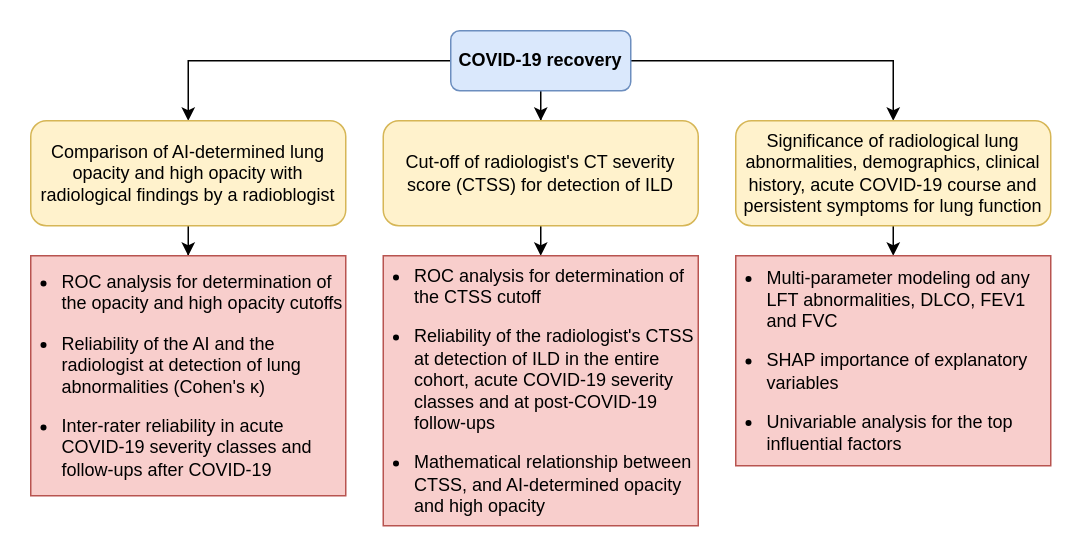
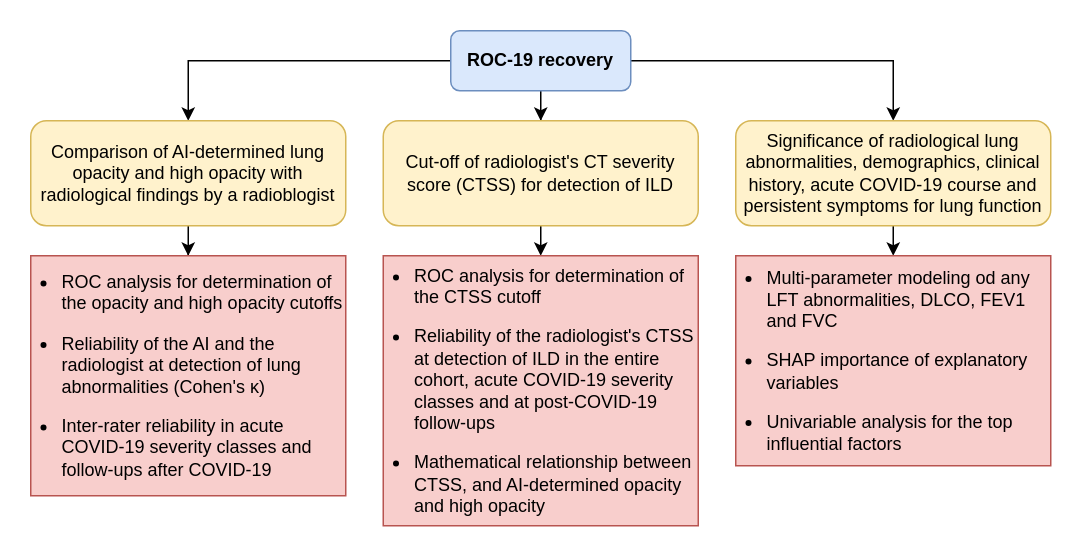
  <mxCell id="0" />
  <mxCell id="1" parent="0" />
  <mxCell id="2" style="edgeStyle=orthogonalEdgeStyle;rounded=0;orthogonalLoop=1;jettySize=auto;html=1;exitX=0;exitY=0.5;exitDx=0;exitDy=0;entryX=0.5;entryY=0;entryDx=0;entryDy=0;" parent="1" source="5" target="7" edge="1"><mxGeometry relative="1" as="geometry" /></mxCell>
  <mxCell id="3" style="edgeStyle=orthogonalEdgeStyle;rounded=0;orthogonalLoop=1;jettySize=auto;html=1;exitX=1;exitY=0.5;exitDx=0;exitDy=0;entryX=0.5;entryY=0;entryDx=0;entryDy=0;" parent="1" source="5" target="11" edge="1"><mxGeometry relative="1" as="geometry" /></mxCell>
  <mxCell id="4" style="edgeStyle=orthogonalEdgeStyle;rounded=0;orthogonalLoop=1;jettySize=auto;html=1;exitX=0.5;exitY=1;exitDx=0;exitDy=0;" parent="1" source="5" target="9" edge="1"><mxGeometry relative="1" as="geometry" /></mxCell>
- <mxCell id="5" value="&lt;b&gt;COVID-19 recovery&lt;/b&gt;" style="rounded=1;whiteSpace=wrap;html=1;fillColor=#dae8fc;strokeColor=#6c8ebf;" parent="1" vertex="1"><mxGeometry x="300" y="20" width="120" height="40" as="geometry" /></mxCell>
+ <mxCell id="5" value="&lt;b&gt;ROC-19 recovery&lt;/b&gt;" style="rounded=1;whiteSpace=wrap;html=1;fillColor=#dae8fc;strokeColor=#6c8ebf;" parent="1" vertex="1"><mxGeometry x="300" y="20" width="120" height="40" as="geometry" /></mxCell>
  <mxCell id="6" style="edgeStyle=orthogonalEdgeStyle;rounded=0;orthogonalLoop=1;jettySize=auto;html=1;exitX=0.5;exitY=1;exitDx=0;exitDy=0;" parent="1" source="7" target="12" edge="1"><mxGeometry relative="1" as="geometry" /></mxCell>
  <mxCell id="7" value="Comparison of AI-determined lung opacity and high opacity with radiological findings by a radioblogist" style="rounded=1;whiteSpace=wrap;html=1;fillColor=#fff2cc;strokeColor=#d6b656;" parent="1" vertex="1"><mxGeometry y="80" width="210" height="70" as="geometry" x="20" /></mxCell>
  <mxCell id="8" style="edgeStyle=orthogonalEdgeStyle;rounded=0;orthogonalLoop=1;jettySize=auto;html=1;exitX=0.5;exitY=1;exitDx=0;exitDy=0;entryX=0.5;entryY=0;entryDx=0;entryDy=0;" parent="1" source="9" target="13" edge="1"><mxGeometry relative="1" as="geometry" /></mxCell>
  <mxCell id="9" value="Cut-off of radiologist's CT severity score (CTSS) for detection of ILD" style="rounded=1;whiteSpace=wrap;html=1;fillColor=#fff2cc;strokeColor=#d6b656;" parent="1" vertex="1"><mxGeometry x="255" y="80" width="210" height="70" as="geometry" /></mxCell>
  <mxCell id="10" style="edgeStyle=orthogonalEdgeStyle;rounded=0;orthogonalLoop=1;jettySize=auto;html=1;exitX=0.5;exitY=1;exitDx=0;exitDy=0;entryX=0.5;entryY=0;entryDx=0;entryDy=0;" parent="1" source="11" target="14" edge="1"><mxGeometry relative="1" as="geometry" /></mxCell>
  <mxCell id="11" value="Significance of radiological lung abnormalities, demographics, clinical history, acute COVID-19 course and persistent symptoms for lung function" style="rounded=1;whiteSpace=wrap;html=1;fillColor=#fff2cc;strokeColor=#d6b656;" parent="1" vertex="1"><mxGeometry x="490" y="80" width="210" height="70" as="geometry" /></mxCell>
  <mxCell id="12" value="&lt;ul style=&quot;line-height: 120%;&quot;&gt;&lt;li&gt;ROC analysis for determination of the opacity and high opacity cutoffs&lt;/li&gt;&lt;/ul&gt;&lt;ul style=&quot;line-height: 120%;&quot;&gt;&lt;li&gt;&lt;span style=&quot;background-color: initial;&quot;&gt;Reliability of the AI and the radiologist at detection of lung abnormalities (Cohen's&amp;nbsp;κ)&lt;/span&gt;&lt;/li&gt;&lt;/ul&gt;&lt;div&gt;&lt;ul&gt;&lt;li&gt;Inter-rater reliability in acute COVID-19 severity classes and follow-ups after COVID-19&lt;/li&gt;&lt;/ul&gt;&lt;/div&gt;" style="rounded=0;whiteSpace=wrap;html=1;align=left;spacingLeft=-20;spacingTop=0;fillColor=#f8cecc;strokeColor=#b85450;spacing=1;" parent="1" vertex="1"><mxGeometry y="170" width="210" height="160" as="geometry" x="20" /></mxCell>
  <mxCell id="13" value="&lt;ul style=&quot;line-height: 120%;&quot;&gt;&lt;li&gt;ROC analysis for determination of the CTSS cutoff&lt;/li&gt;&lt;/ul&gt;&lt;ul style=&quot;line-height: 120%;&quot;&gt;&lt;li&gt;&lt;span style=&quot;background-color: initial;&quot;&gt;Reliability of the radiologist's CTSS at detection of ILD in the entire cohort, acute COVID-19 severity classes and at post-COVID-19 follow-ups&lt;/span&gt;&lt;/li&gt;&lt;/ul&gt;&lt;div&gt;&lt;ul&gt;&lt;li&gt;Mathematical relationship between CTSS, and AI-determined opacity and high opacity&lt;/li&gt;&lt;/ul&gt;&lt;/div&gt;" style="rounded=0;whiteSpace=wrap;html=1;align=left;spacingLeft=-20;spacingTop=0;fillColor=#f8cecc;strokeColor=#b85450;spacing=1;" parent="1" vertex="1"><mxGeometry x="255" y="170" width="210" height="180" as="geometry" /></mxCell>
  <mxCell id="14" value="&lt;ul style=&quot;line-height: 120%;&quot;&gt;&lt;li&gt;Multi-parameter modeling od any LFT abnormalities, DLCO, FEV1 and FVC&lt;/li&gt;&lt;/ul&gt;&lt;div&gt;&lt;ul&gt;&lt;li&gt;SHAP importance of explanatory variables&lt;/li&gt;&lt;/ul&gt;&lt;ul&gt;&lt;li&gt;Univariable analysis for the top influential factors&lt;/li&gt;&lt;/ul&gt;&lt;/div&gt;" style="rounded=0;whiteSpace=wrap;html=1;align=left;spacingLeft=-20;spacingTop=0;fillColor=#f8cecc;strokeColor=#b85450;spacing=1;" parent="1" vertex="1"><mxGeometry x="490" y="170" width="210" height="140" as="geometry" /></mxCell>
